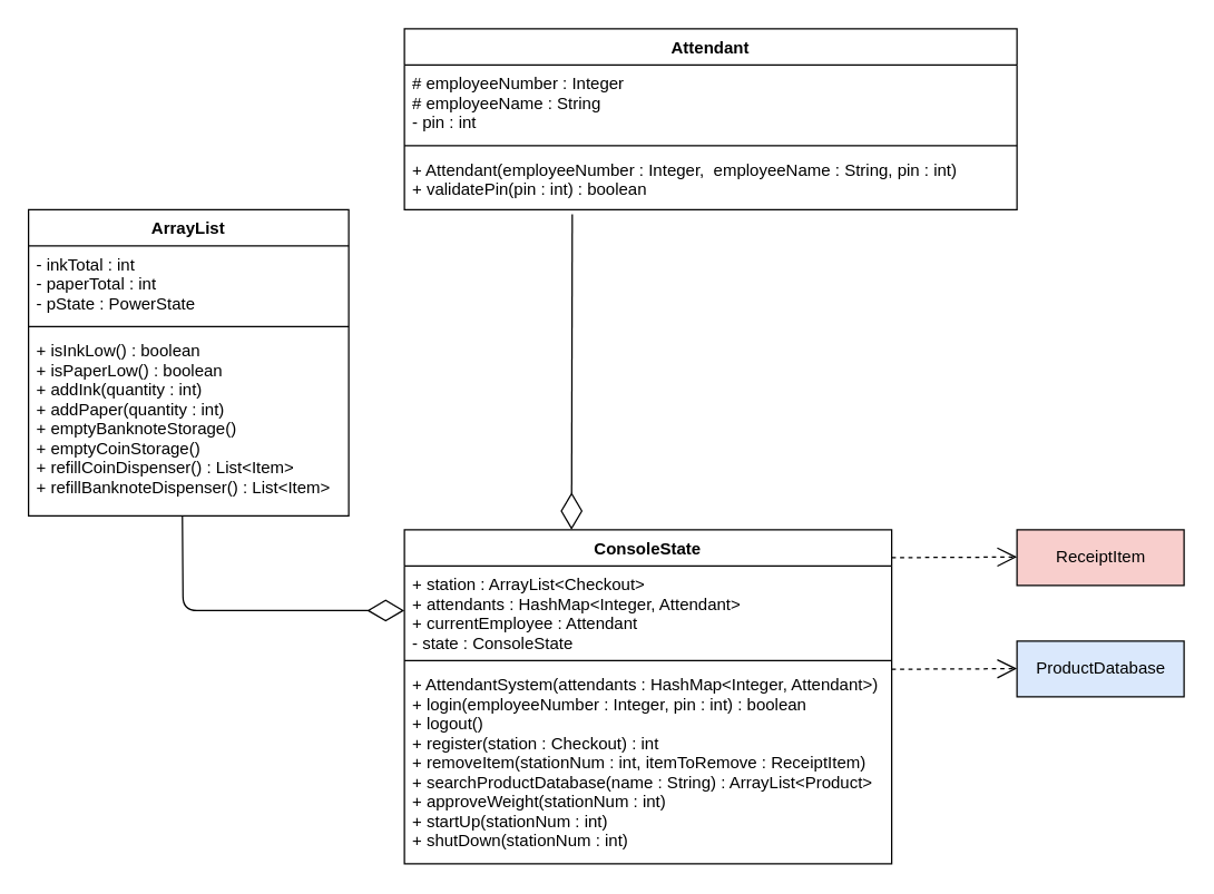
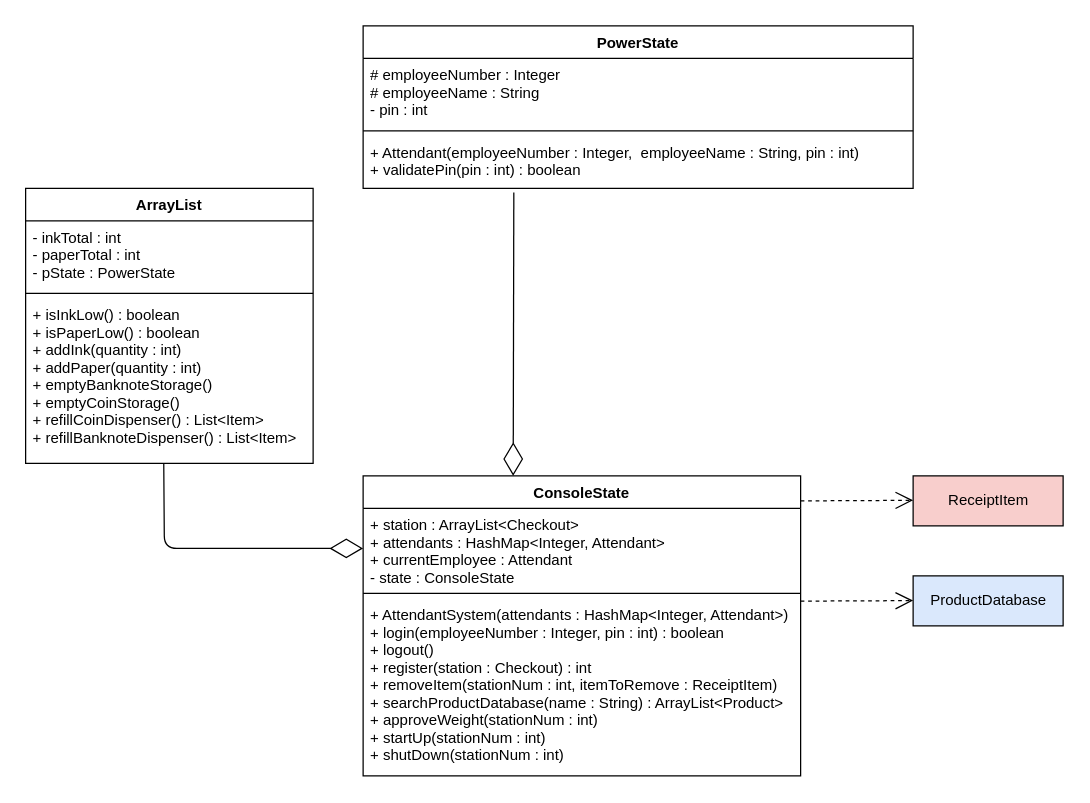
  <mxCell id="0" />
  <mxCell id="1" parent="0" />
  <mxCell id="2" value="ArrayList" style="swimlane;fontStyle=1;align=center;verticalAlign=top;childLayout=stackLayout;horizontal=1;startSize=26;horizontalStack=0;resizeParent=1;resizeParentMax=0;resizeLast=0;collapsible=1;marginBottom=0;" vertex="1" parent="1"><mxGeometry x="20" y="150" width="230" height="220" as="geometry" /></mxCell>
  <mxCell id="3" value="- inkTotal : int&#10;- paperTotal : int&#10;- pState : PowerState" style="text;strokeColor=none;fillColor=none;align=left;verticalAlign=top;spacingLeft=4;spacingRight=4;overflow=hidden;rotatable=0;points=[[0,0.5],[1,0.5]];portConstraint=eastwest;" vertex="1" parent="2"><mxGeometry y="26" width="230" height="54" as="geometry" /></mxCell>
  <mxCell id="4" value="" style="line;strokeWidth=1;fillColor=none;align=left;verticalAlign=middle;spacingTop=-1;spacingLeft=3;spacingRight=3;rotatable=0;labelPosition=right;points=[];portConstraint=eastwest;" vertex="1" parent="2"><mxGeometry y="80" width="230" height="8" as="geometry" /></mxCell>
  <mxCell id="5" value="+ isInkLow() : boolean&#10;+ isPaperLow() : boolean&#10;+ addInk(quantity : int)&#10;+ addPaper(quantity : int)&#10;+ emptyBanknoteStorage()&#10;+ emptyCoinStorage()&#10;+ refillCoinDispenser() : List&lt;Item&gt;&#10;+ refillBanknoteDispenser() : List&lt;Item&gt;" style="text;strokeColor=none;fillColor=none;align=left;verticalAlign=top;spacingLeft=4;spacingRight=4;overflow=hidden;rotatable=0;points=[[0,0.5],[1,0.5]];portConstraint=eastwest;" vertex="1" parent="2"><mxGeometry y="88" width="230" height="132" as="geometry" /></mxCell>
  <mxCell id="6" value="ConsoleState" style="swimlane;fontStyle=1;align=center;verticalAlign=top;childLayout=stackLayout;horizontal=1;startSize=26;horizontalStack=0;resizeParent=1;resizeParentMax=0;resizeLast=0;collapsible=1;marginBottom=0;" vertex="1" parent="1"><mxGeometry x="290" y="380" width="350" height="240" as="geometry" /></mxCell>
  <mxCell id="7" value="+ station : ArrayList&lt;Checkout&gt;&#10;+ attendants : HashMap&lt;Integer, Attendant&gt;&#10;+ currentEmployee : Attendant&#10;- state : ConsoleState" style="text;strokeColor=none;fillColor=none;align=left;verticalAlign=top;spacingLeft=4;spacingRight=4;overflow=hidden;rotatable=0;points=[[0,0.5],[1,0.5]];portConstraint=eastwest;" vertex="1" parent="6"><mxGeometry y="26" width="350" height="64" as="geometry" /></mxCell>
  <mxCell id="8" value="" style="line;strokeWidth=1;fillColor=none;align=left;verticalAlign=middle;spacingTop=-1;spacingLeft=3;spacingRight=3;rotatable=0;labelPosition=right;points=[];portConstraint=eastwest;" vertex="1" parent="6"><mxGeometry y="90" width="350" height="8" as="geometry" /></mxCell>
  <mxCell id="9" value="+ AttendantSystem(attendants : HashMap&lt;Integer, Attendant&gt;)&#10;+ login(employeeNumber : Integer, pin : int) : boolean&#10;+ logout()&#10;+ register(station : Checkout) : int&#10;+ removeItem(stationNum : int, itemToRemove : ReceiptItem)&#10;+ searchProductDatabase(name : String) : ArrayList&lt;Product&gt;&#10;+ approveWeight(stationNum : int)&#10;+ startUp(stationNum : int)&#10;+ shutDown(stationNum : int)" style="text;strokeColor=none;fillColor=none;align=left;verticalAlign=top;spacingLeft=4;spacingRight=4;overflow=hidden;rotatable=0;points=[[0,0.5],[1,0.5]];portConstraint=eastwest;" vertex="1" parent="6"><mxGeometry y="98" width="350" height="142" as="geometry" /></mxCell>
- <mxCell id="10" value="Attendant" style="swimlane;fontStyle=1;align=center;verticalAlign=top;childLayout=stackLayout;horizontal=1;startSize=26;horizontalStack=0;resizeParent=1;resizeParentMax=0;resizeLast=0;collapsible=1;marginBottom=0;" vertex="1" parent="1"><mxGeometry x="290" y="20" width="440" height="130" as="geometry" /></mxCell>
+ <mxCell id="10" value="PowerState" style="swimlane;fontStyle=1;align=center;verticalAlign=top;childLayout=stackLayout;horizontal=1;startSize=26;horizontalStack=0;resizeParent=1;resizeParentMax=0;resizeLast=0;collapsible=1;marginBottom=0;" vertex="1" parent="1"><mxGeometry x="290" y="20" width="440" height="130" as="geometry" /></mxCell>
  <mxCell id="11" value="# employeeNumber : Integer&#10;# employeeName : String&#10;- pin : int" style="text;strokeColor=none;fillColor=none;align=left;verticalAlign=top;spacingLeft=4;spacingRight=4;overflow=hidden;rotatable=0;points=[[0,0.5],[1,0.5]];portConstraint=eastwest;" vertex="1" parent="10"><mxGeometry y="26" width="440" height="54" as="geometry" /></mxCell>
  <mxCell id="12" value="" style="line;strokeWidth=1;fillColor=none;align=left;verticalAlign=middle;spacingTop=-1;spacingLeft=3;spacingRight=3;rotatable=0;labelPosition=right;points=[];portConstraint=eastwest;" vertex="1" parent="10"><mxGeometry y="80" width="440" height="8" as="geometry" /></mxCell>
  <mxCell id="13" value="+ Attendant(employeeNumber : Integer,  employeeName : String, pin : int)&#10;+ validatePin(pin : int) : boolean" style="text;strokeColor=none;fillColor=none;align=left;verticalAlign=top;spacingLeft=4;spacingRight=4;overflow=hidden;rotatable=0;points=[[0,0.5],[1,0.5]];portConstraint=eastwest;" vertex="1" parent="10"><mxGeometry y="88" width="440" height="42" as="geometry" /></mxCell>
  <mxCell id="14" value="ProductDatabase" style="html=1;fillColor=#dae8fc;" vertex="1" parent="1"><mxGeometry x="730" y="460" width="120" height="40" as="geometry" /></mxCell>
  <mxCell id="15" value="ReceiptItem" style="html=1;fillColor=#f8cecc;" vertex="1" parent="1"><mxGeometry x="730" y="380" width="120" height="40" as="geometry" /></mxCell>
  <mxCell id="16" value="" style="endArrow=open;endSize=12;dashed=1;html=1;" edge="1" parent="1"><mxGeometry x="-0.111" width="160" relative="1" as="geometry"><mxPoint x="640" y="400" as="sourcePoint" /><mxPoint x="730" y="399.58" as="targetPoint" /><mxPoint as="offset" /></mxGeometry></mxCell>
  <mxCell id="17" value="" style="endArrow=open;endSize=12;dashed=1;html=1;" edge="1" parent="1"><mxGeometry x="-0.111" width="160" relative="1" as="geometry"><mxPoint x="640" y="480.21" as="sourcePoint" /><mxPoint x="730" y="479.79" as="targetPoint" /><mxPoint as="offset" /></mxGeometry></mxCell>
  <mxCell id="18" value="" style="endArrow=diamondThin;endFill=0;endSize=24;html=1;entryX=0.343;entryY=0;entryDx=0;entryDy=0;entryPerimeter=0;exitX=0.274;exitY=1.08;exitDx=0;exitDy=0;exitPerimeter=0;" edge="1" parent="1" source="13" target="6"><mxGeometry width="160" relative="1" as="geometry"><mxPoint x="240" y="260" as="sourcePoint" /><mxPoint x="400" y="260" as="targetPoint" /></mxGeometry></mxCell>
  <mxCell id="19" value="" style="endArrow=diamondThin;endFill=0;endSize=24;html=1;entryX=0;entryY=0.5;entryDx=0;entryDy=0;exitX=0.274;exitY=1.08;exitDx=0;exitDy=0;exitPerimeter=0;" edge="1" parent="1" target="7"><mxGeometry width="160" relative="1" as="geometry"><mxPoint x="130.51" y="370" as="sourcePoint" /><mxPoint x="130" y="596.64" as="targetPoint" /><Array as="points"><mxPoint x="131" y="438" /></Array></mxGeometry></mxCell>
